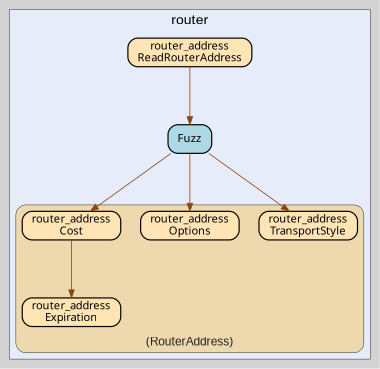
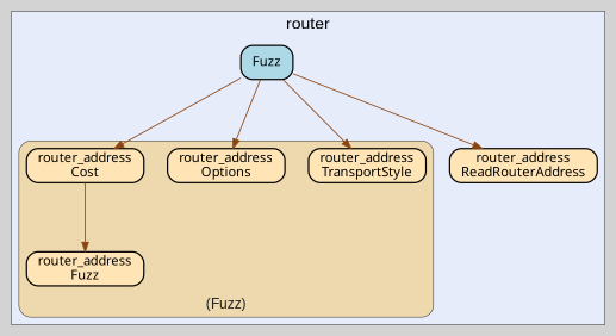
  digraph {
    bgcolor=lightgray
    fontname=Arial
    fontsize=14
    labeljust=l
    nodesep=0.35
    penwidth=0.5
    rankdir=TB
    style=solid
    node [fillcolor=moccasin fontname=Verdana margin="0.16,0.0" penwidth=1.5 shape=box style="filled,rounded"]
    edge [color=saddlebrown minlen=2]
    n1 [label="router_address\nCost"]
-   n2 [label="router_address\nExpiration"]
+   n2 [label="router_address\nFuzz"]
    n3 [label="router_address\nOptions"]
    n4 [label="router_address\nTransportStyle"]
    n5 [fillcolor=lightblue label=Fuzz]
    n6 [label="router_address\nReadRouterAddress"]
    subgraph cluster_1 {
      bgcolor="#e6ecfa"
      fontsize=18
      label=router
      labeljust=c
      labelloc=t
      n5
      n6
      subgraph cluster_2 {
        bgcolor="#e6ecfa"
        fillcolor=wheat2
        fontcolor="#222222"
        fontsize=15
-       label="(RouterAddress)"
+       label="(Fuzz)"
        labeljust=c
        labelloc=b
        style="rounded,filled"
        n1
        n2
        n3
        n4
      }
    }
    n1 -> n2
    n5 -> n1
    n5 -> n3
    n5 -> n4
-   n6 -> n5
+   n5 -> n6
  }
